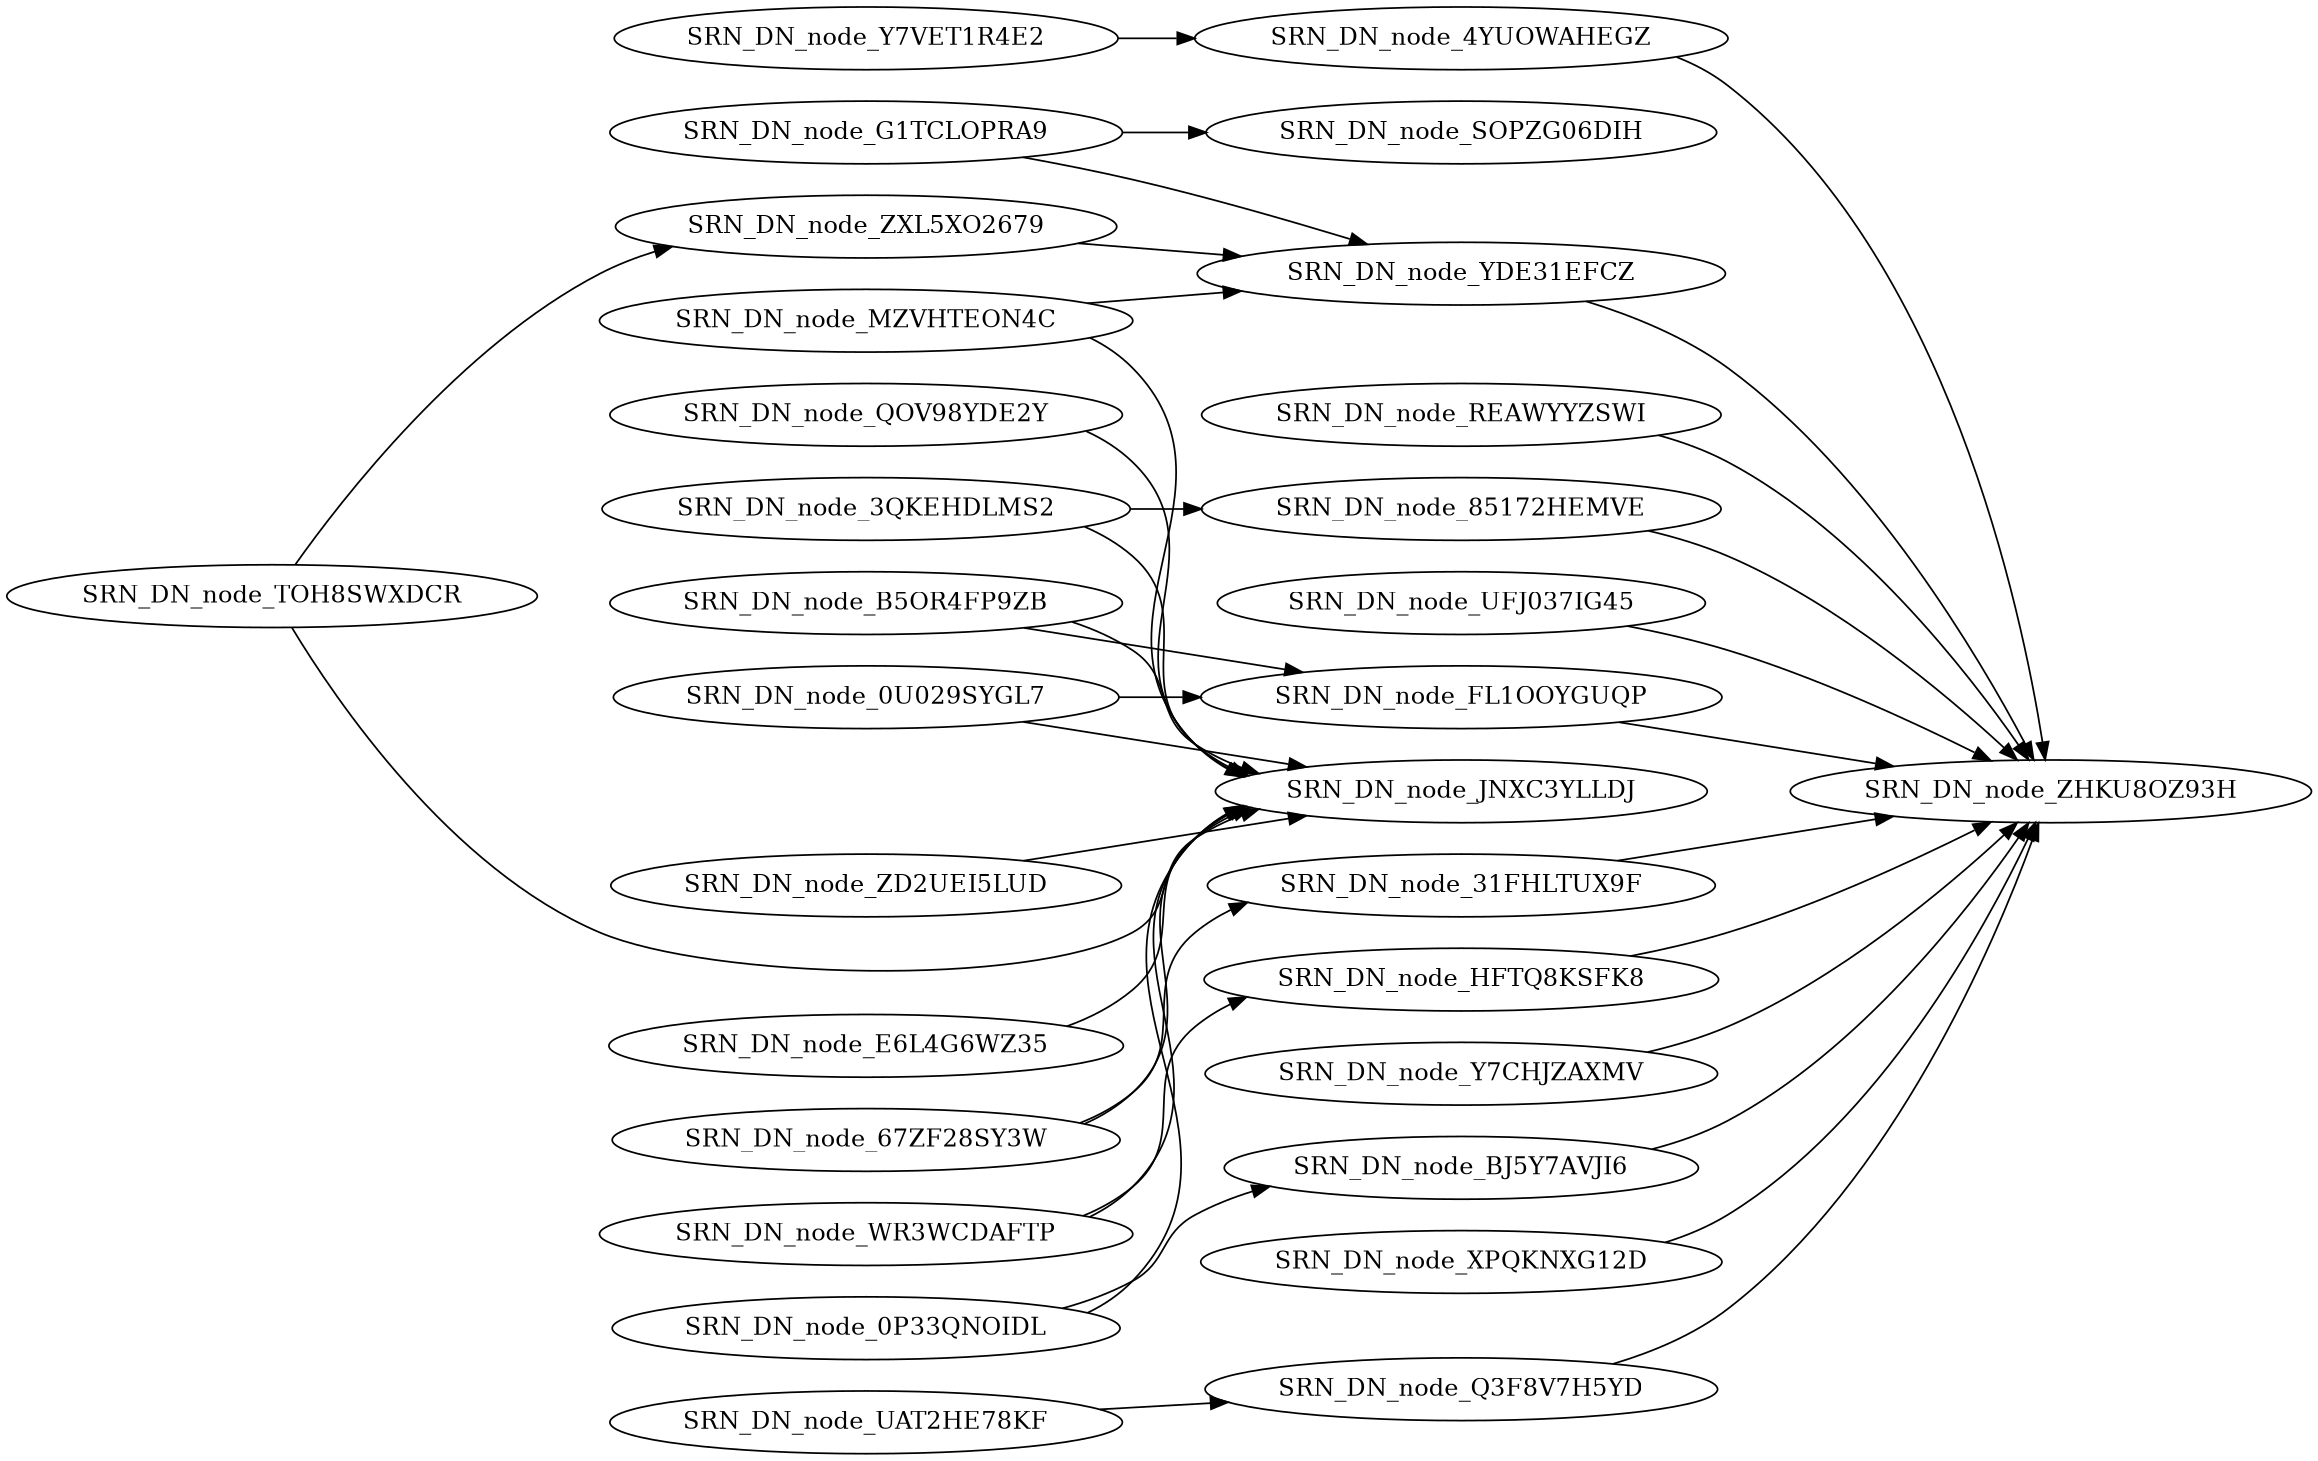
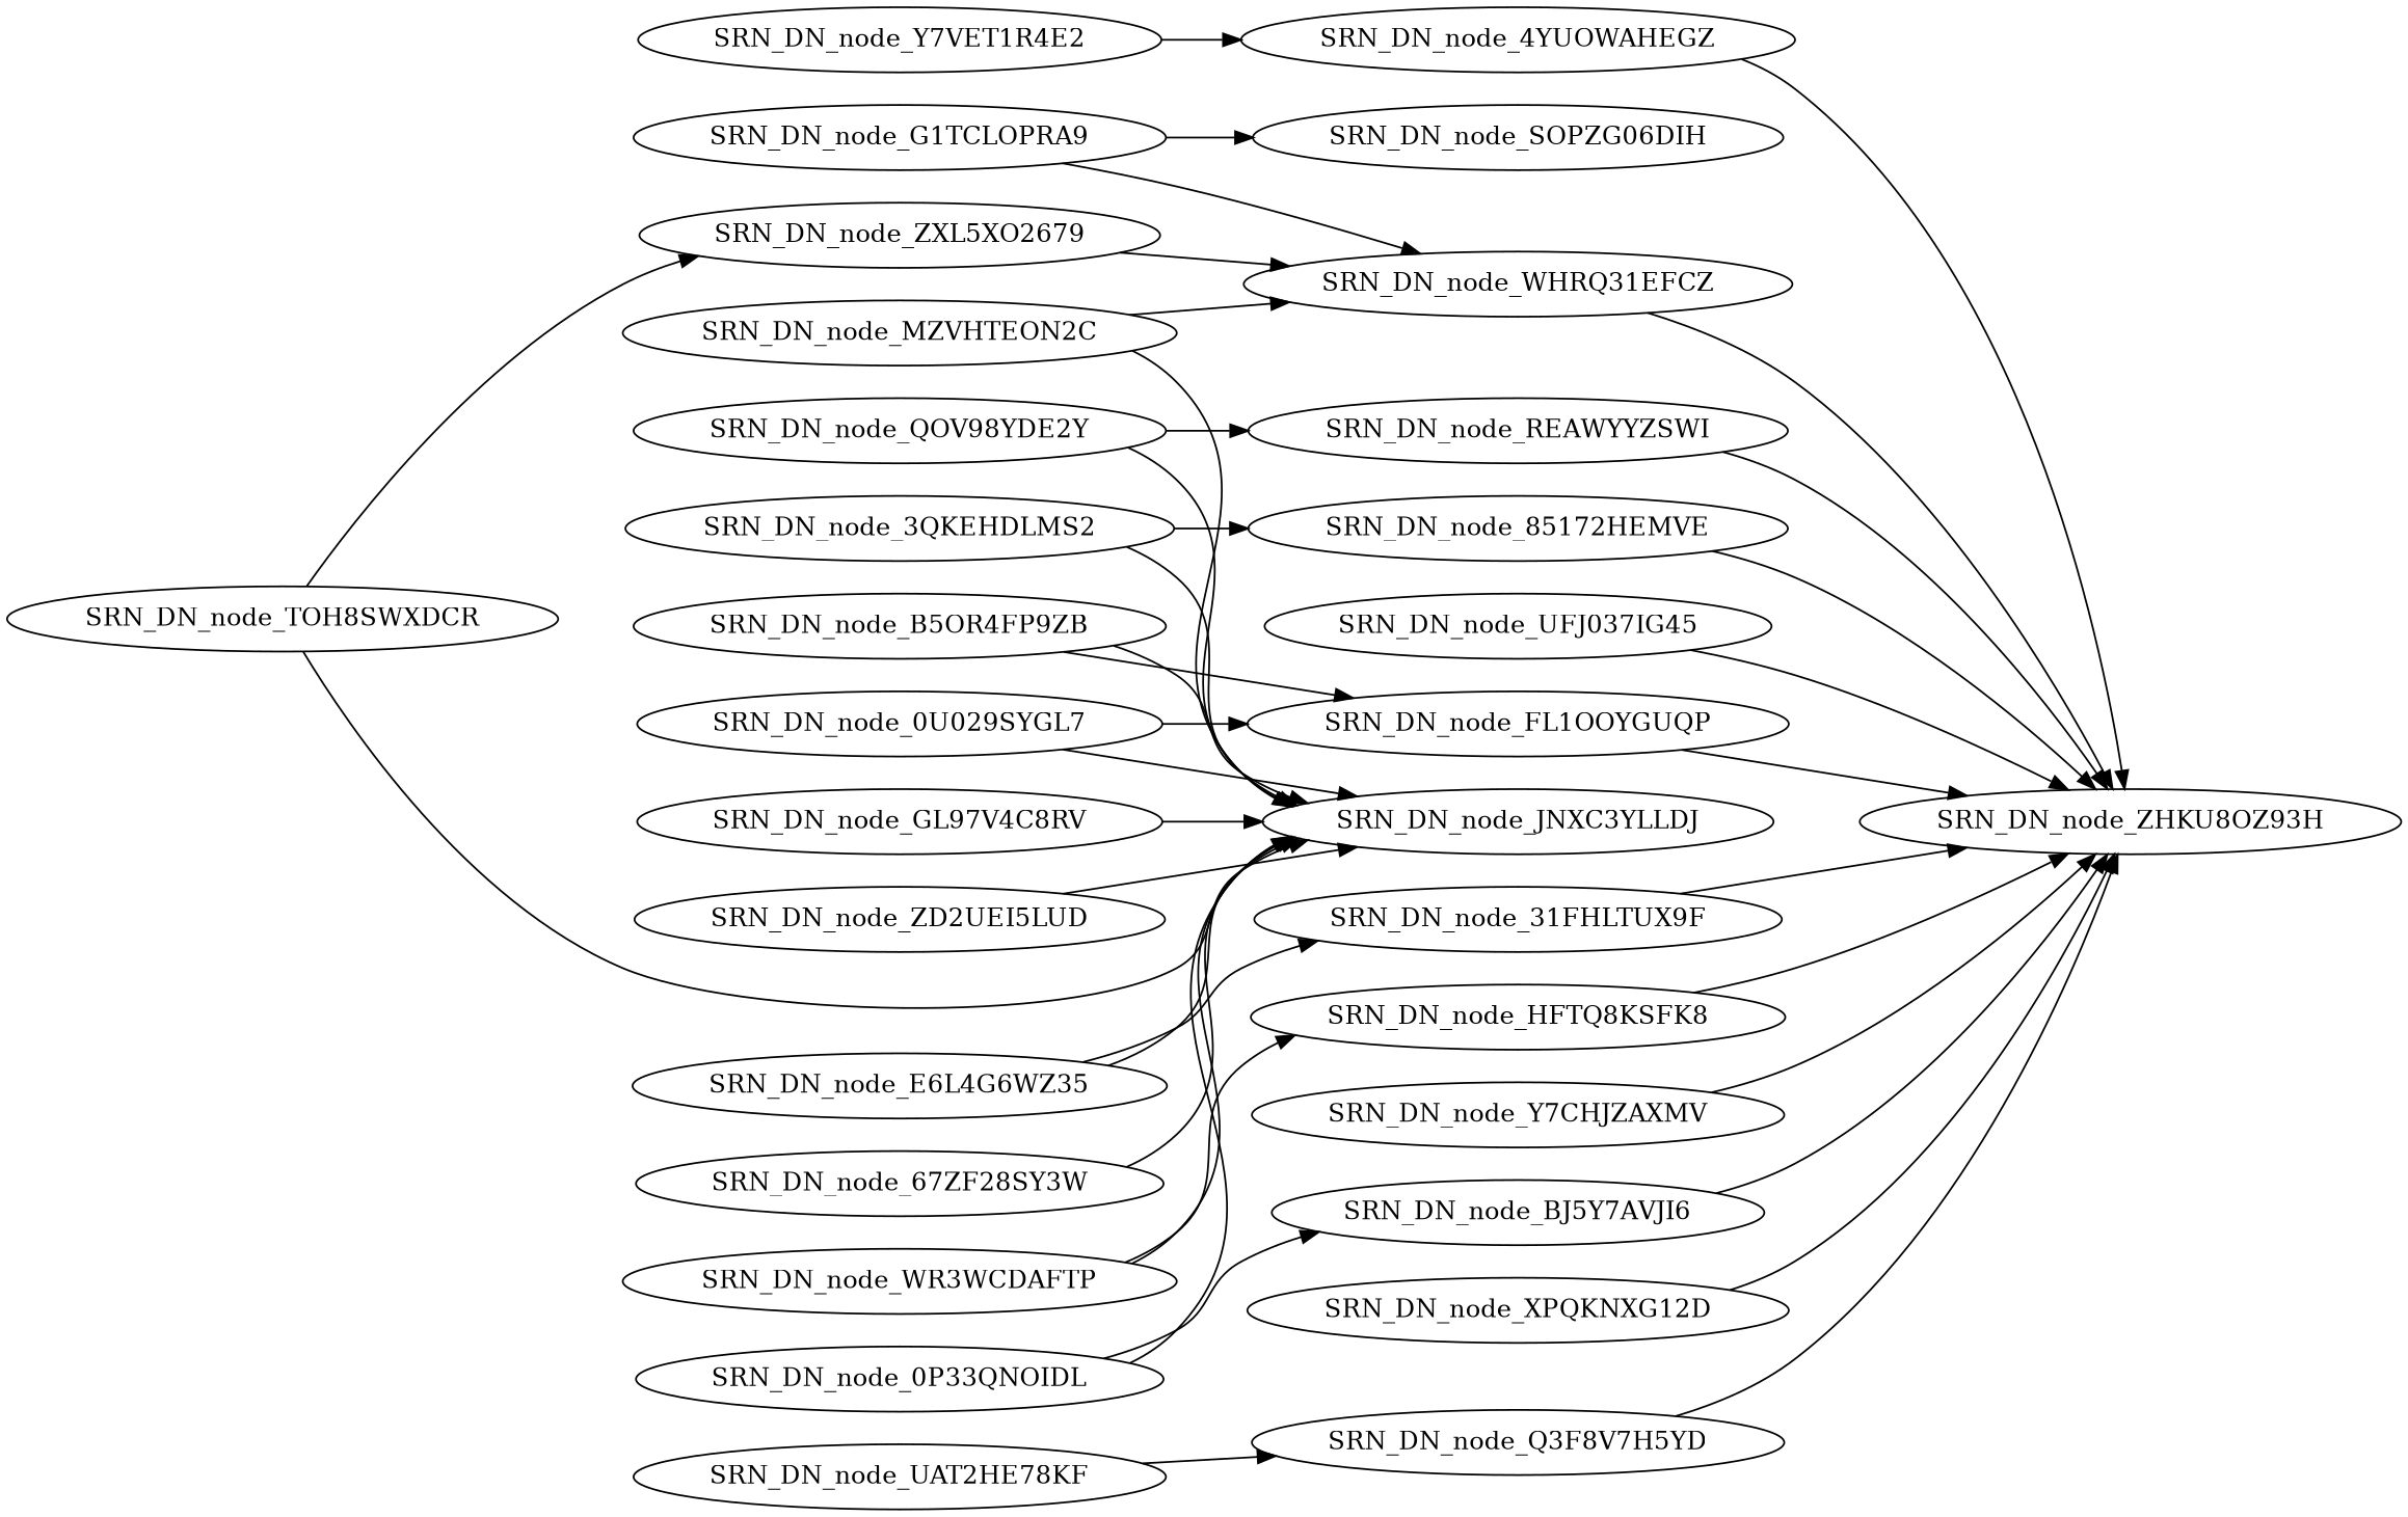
  strict digraph {
    rankdir=LR
    edge [relationship="Is-a"]
    SRN_DN_node_3QKEHDLMS2 [content="Smart Retail Network software."]
    SRN_DN_node_85172HEMVE [content=SRN]
    SRN_DN_node_JNXC3YLLDJ [content=Definiens]
    SRN_DN_node_ZHKU8OZ93H [content=Definiendum]
    SRN_DN_node_TOH8SWXDCR [content="Shop Display Management software."]
    SRN_DN_node_ZXL5XO2679 [content=SDM]
-   SRN_DN_node_WHRQ31EFCZ [content="Complex Shop Display" label=SRN_DN_node_YDE31EFCZ]
+   SRN_DN_node_WHRQ31EFCZ [content="Complex Shop Display"]
    SRN_DN_node_0U029SYGL7 [content="Object installed at a POP, which is used to promote products; Shop Display is synonym with Fixture."]
    SRN_DN_node_FL1OOYGUQP [content="Shop Display"]
    SRN_DN_node_B5OR4FP9ZB [content="A Shop Display which cannot itself be subdivided."]
    SRN_DN_node_UFJ037IG45 [content="Basic Shop Display"]
-   SRN_DN_node_MZVHTEON4C [content="A Shop Display made from two or more Basic Shop Displays."]
+   SRN_DN_node_MZVHTEON4C [content="A Shop Display made from two or more Basic Shop Displays." label=SRN_DN_node_MZVHTEON2C]
    SRN_DN_node_E6L4G6WZ35 [content="Unique numeric identifier generated by SDM for each BSD, used to identify a BSD when a QR code scanner is not available."]
    SRN_DN_node_31FHLTUX9F [content="Shop Display Identifier"]
    SRN_DN_node_67ZF28SY3W [content="Representative of the company supplying Shop Displays."]
    SRN_DN_node_G1TCLOPRA9 [content="Location (shop) where products are being sold."]
    SRN_DN_node_SOPZG06DIH [content="Point of Purchase"]
    SRN_DN_node_UAT2HE78KF [content="An individual visiting a POP and collecting data about the POP; an FMR typically gets a list of POP to visit, and upon visiting collects data about products being sold at POP, the characteristics of a POP, and any other data of use."]
    SRN_DN_node_Q3F8V7H5YD [content="Field Merchandiser"]
    SRN_DN_node_WR3WCDAFTP [content="An individual employed at a POP and involved in the selling of, and/or presentation of Samsung products to customers."]
    SRN_DN_node_HFTQ8KSFK8 [content="POP Personnel"]
+   SRN_DN_node_GL97V4C8RV [content="An individual supervising one or more FMR."]
    SRN_DN_node_Y7CHJZAXMV [content="Key Account"]
    SRN_DN_node_0P33QNOIDL [content="Data (text, measurements, images) collected at a POP by an FMR."]
    n25 [content="POP Data" label=SRN_DN_node_BJ5Y7AVJI6]
    SRN_DN_node_Y7VET1R4E2 [content="A table, chart, or Excel or PowerPoint presentation file generated by SRN or SDM to facilitate the understanding of POP data."]
    SRN_DN_node_4YUOWAHEGZ [content=Report]
    SRN_DN_node_ZD2UEI5LUD [content="Employee interested in analyzing the data stored in SRN."]
    SRN_DN_node_XPQKNXG12D [content=Analyst]
    SRN_DN_node_QOV98YDE2Y [content="Employee interested in changing the settings and/or performing maintenance of SRN."]
    SRN_DN_node_REAWYYZSWI [content=Administrator]
    SRN_DN_node_3QKEHDLMS2 -> SRN_DN_node_85172HEMVE [relationship=Defines]
    SRN_DN_node_3QKEHDLMS2 -> SRN_DN_node_JNXC3YLLDJ
    SRN_DN_node_85172HEMVE -> SRN_DN_node_ZHKU8OZ93H
    SRN_DN_node_TOH8SWXDCR -> SRN_DN_node_JNXC3YLLDJ
    SRN_DN_node_TOH8SWXDCR -> SRN_DN_node_ZXL5XO2679 [relationship=Defines]
    SRN_DN_node_ZXL5XO2679 -> SRN_DN_node_WHRQ31EFCZ
    SRN_DN_node_WHRQ31EFCZ -> SRN_DN_node_ZHKU8OZ93H
    SRN_DN_node_0U029SYGL7 -> SRN_DN_node_JNXC3YLLDJ
    SRN_DN_node_0U029SYGL7 -> SRN_DN_node_FL1OOYGUQP [relationship=Defines]
    SRN_DN_node_FL1OOYGUQP -> SRN_DN_node_ZHKU8OZ93H
    SRN_DN_node_B5OR4FP9ZB -> SRN_DN_node_JNXC3YLLDJ
    SRN_DN_node_B5OR4FP9ZB -> SRN_DN_node_FL1OOYGUQP [relationship=Defines]
    SRN_DN_node_UFJ037IG45 -> SRN_DN_node_ZHKU8OZ93H
    SRN_DN_node_MZVHTEON4C -> SRN_DN_node_JNXC3YLLDJ
    SRN_DN_node_MZVHTEON4C -> SRN_DN_node_WHRQ31EFCZ [relationship=Defines]
    SRN_DN_node_E6L4G6WZ35 -> SRN_DN_node_JNXC3YLLDJ
-   SRN_DN_node_67ZF28SY3W -> SRN_DN_node_31FHLTUX9F [relationship=Defines]
+   SRN_DN_node_E6L4G6WZ35 -> SRN_DN_node_31FHLTUX9F [relationship=Defines]
    SRN_DN_node_31FHLTUX9F -> SRN_DN_node_ZHKU8OZ93H
    SRN_DN_node_67ZF28SY3W -> SRN_DN_node_JNXC3YLLDJ
    SRN_DN_node_G1TCLOPRA9 -> SRN_DN_node_WHRQ31EFCZ
    SRN_DN_node_G1TCLOPRA9 -> SRN_DN_node_SOPZG06DIH [relationship=Defines]
    SRN_DN_node_UAT2HE78KF -> SRN_DN_node_Q3F8V7H5YD [relationship=Defines]
    SRN_DN_node_Q3F8V7H5YD -> SRN_DN_node_ZHKU8OZ93H
    SRN_DN_node_WR3WCDAFTP -> SRN_DN_node_JNXC3YLLDJ
    SRN_DN_node_WR3WCDAFTP -> SRN_DN_node_HFTQ8KSFK8 [relationship=Defines]
    SRN_DN_node_HFTQ8KSFK8 -> SRN_DN_node_ZHKU8OZ93H
+   SRN_DN_node_GL97V4C8RV -> SRN_DN_node_JNXC3YLLDJ
    SRN_DN_node_Y7CHJZAXMV -> SRN_DN_node_ZHKU8OZ93H
    SRN_DN_node_0P33QNOIDL -> SRN_DN_node_JNXC3YLLDJ
    SRN_DN_node_0P33QNOIDL -> n25 [relationship=Defines]
    n25 -> SRN_DN_node_ZHKU8OZ93H
    SRN_DN_node_Y7VET1R4E2 -> SRN_DN_node_4YUOWAHEGZ [relationship=Defines]
    SRN_DN_node_4YUOWAHEGZ -> SRN_DN_node_ZHKU8OZ93H
    SRN_DN_node_ZD2UEI5LUD -> SRN_DN_node_JNXC3YLLDJ
    SRN_DN_node_XPQKNXG12D -> SRN_DN_node_ZHKU8OZ93H
    SRN_DN_node_QOV98YDE2Y -> SRN_DN_node_JNXC3YLLDJ
+   SRN_DN_node_QOV98YDE2Y -> SRN_DN_node_REAWYYZSWI [relationship=Defines]
    SRN_DN_node_REAWYYZSWI -> SRN_DN_node_ZHKU8OZ93H
  }
